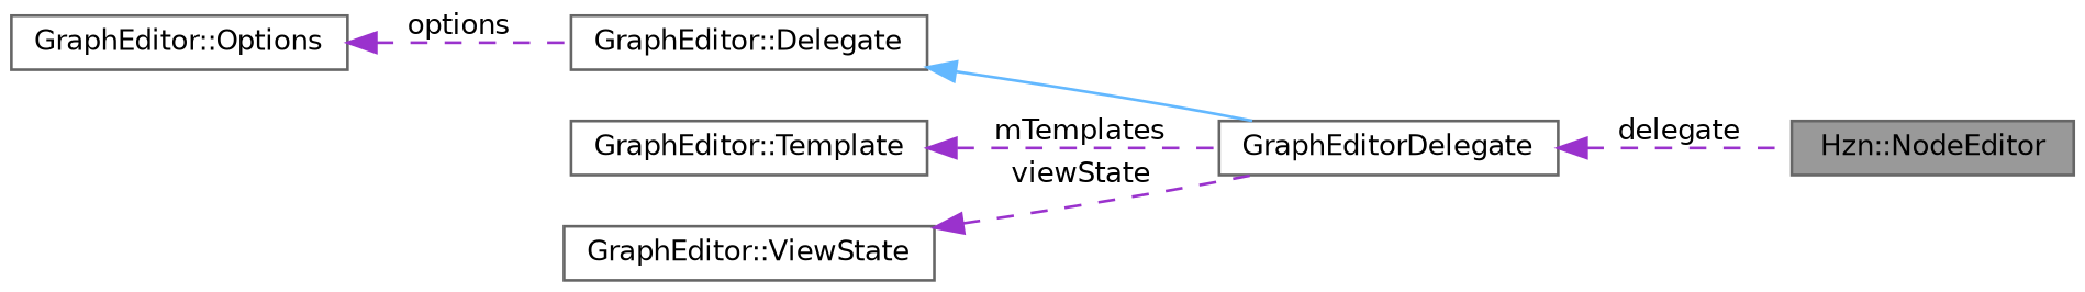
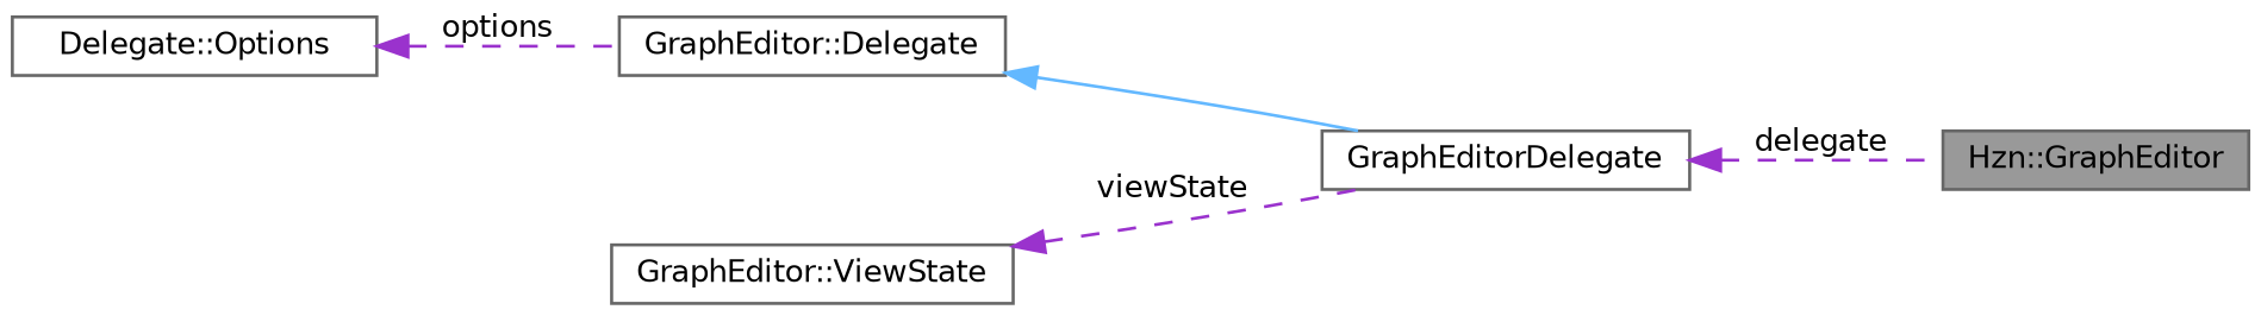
  digraph {
    rankdir=LR
    node [color=gray40 fillcolor=white fontname=Helvetica fontsize=10 shape=box style=filled]
    edge [color=darkorchid3 dir=back fontname=Helvetica fontsize=10 labelfontname=Helvetica labelfontsize=10 style=dashed]
-   n1 [fillcolor=grey60 fontcolor=black height=0.2 label="Hzn::NodeEditor" width=0.4]
-   n2 [height=0.2 label="GraphEditor::Options" width=0.4]
+   n1 [fillcolor=grey60 fontcolor=black height=0.2 label="Hzn::GraphEditor" width=0.4]
+   n2 [height=0.2 label="Delegate::Options" width=0.4]
    n3 [height=0.2 label="GraphEditor::Delegate" width=0.4]
    n4 [height=0.2 label=GraphEditorDelegate width=0.4]
-   n5 [height=0.2 label="GraphEditor::Template" width=0.4]
    n6 [height=0.2 label="GraphEditor::ViewState" width=0.4]
    n2 -> n3 [label=" options"]
    n3 -> n4 [color=steelblue1 style=solid]
    n4 -> n1 [label=" delegate"]
-   n5 -> n4 [label=" mTemplates"]
    n6 -> n4 [label=" viewState"]
  }
